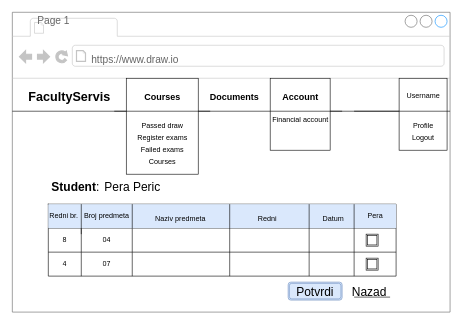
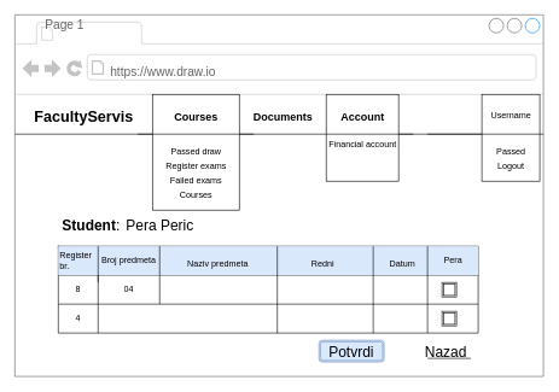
  <mxCell id="0" />
  <mxCell id="1" parent="0" />
  <mxCell id="2" value="" style="strokeWidth=1;shadow=0;dashed=0;align=center;html=1;shape=mxgraph.mockup.containers.browserWindow;rSize=0;strokeColor=#666666;strokeColor2=#008cff;strokeColor3=#c4c4c4;mainText=,;recursiveResize=0;fontStyle=1;verticalAlign=middle;fontSize=20;" parent="1" vertex="1"><mxGeometry x="20" y="20" width="730" height="500" as="geometry" /></mxCell>
  <mxCell id="3" value="Page 1" style="strokeWidth=1;shadow=0;dashed=0;align=center;html=1;shape=mxgraph.mockup.containers.anchor;fontSize=17;fontColor=#666666;align=left;" parent="2" vertex="1"><mxGeometry x="40" y="2" width="110" height="26" as="geometry" /></mxCell>
  <mxCell id="4" value="https://www.draw.io" style="strokeWidth=1;shadow=0;dashed=0;align=center;html=1;shape=mxgraph.mockup.containers.anchor;rSize=0;fontSize=17;fontColor=#666666;align=left;" parent="2" vertex="1"><mxGeometry x="130" y="60" width="250" height="40" as="geometry" /></mxCell>
  <mxCell id="5" value="" style="shape=table;html=1;whiteSpace=wrap;startSize=0;container=1;collapsible=0;childLayout=tableLayout;" parent="2" vertex="1"><mxGeometry x="60" y="320" width="580" height="120" as="geometry" /></mxCell>
  <mxCell id="6" value="" style="shape=partialRectangle;html=1;whiteSpace=wrap;collapsible=0;dropTarget=0;pointerEvents=0;fillColor=#dae8fc;top=0;left=0;bottom=0;right=0;points=[[0,0.5],[1,0.5]];portConstraint=eastwest;strokeColor=#6c8ebf;" parent="5" vertex="1"><mxGeometry width="580" height="40" as="geometry" /></mxCell>
- <mxCell id="7" value="Redni br." style="shape=partialRectangle;html=1;whiteSpace=wrap;connectable=0;fillColor=none;top=0;left=0;bottom=0;right=0;overflow=hidden;align=left;" parent="6" vertex="1"><mxGeometry width="55" height="40" as="geometry" /></mxCell>
+ <mxCell id="7" value="Register br." style="shape=partialRectangle;html=1;whiteSpace=wrap;connectable=0;fillColor=none;top=0;left=0;bottom=0;right=0;overflow=hidden;align=left;" parent="6" vertex="1"><mxGeometry width="55" height="40" as="geometry" /></mxCell>
  <mxCell id="8" value="Broj predmeta" style="shape=partialRectangle;html=1;whiteSpace=wrap;connectable=0;fillColor=none;top=0;left=0;bottom=0;right=0;overflow=hidden;" parent="6" vertex="1"><mxGeometry x="55" width="85" height="40" as="geometry" /></mxCell>
  <mxCell id="9" value="" style="shape=partialRectangle;html=1;whiteSpace=wrap;connectable=0;fillColor=none;top=0;left=0;bottom=0;right=0;overflow=hidden;" parent="6" vertex="1"><mxGeometry x="140" width="440" height="40" as="geometry" /></mxCell>
  <mxCell id="10" value="" style="shape=partialRectangle;html=1;whiteSpace=wrap;collapsible=0;dropTarget=0;pointerEvents=0;fillColor=none;top=0;left=0;bottom=0;right=0;points=[[0,0.5],[1,0.5]];portConstraint=eastwest;" parent="5" vertex="1"><mxGeometry y="40" width="580" height="40" as="geometry" /></mxCell>
  <mxCell id="11" value="8" style="shape=partialRectangle;html=1;whiteSpace=wrap;connectable=0;fillColor=none;top=0;left=0;bottom=0;right=0;overflow=hidden;" parent="10" vertex="1"><mxGeometry width="55" height="40" as="geometry" /></mxCell>
  <mxCell id="12" value="04" style="shape=partialRectangle;html=1;whiteSpace=wrap;connectable=0;fillColor=none;top=0;left=0;bottom=0;right=0;overflow=hidden;" parent="10" vertex="1"><mxGeometry x="55" width="85" height="40" as="geometry" /></mxCell>
  <mxCell id="13" value="" style="shape=partialRectangle;html=1;whiteSpace=wrap;connectable=0;fillColor=none;top=0;left=0;bottom=0;right=0;overflow=hidden;" parent="10" vertex="1"><mxGeometry x="140" width="440" height="40" as="geometry" /></mxCell>
  <mxCell id="14" value="" style="shape=partialRectangle;html=1;whiteSpace=wrap;collapsible=0;dropTarget=0;pointerEvents=0;fillColor=none;top=0;left=0;bottom=0;right=0;points=[[0,0.5],[1,0.5]];portConstraint=eastwest;" parent="5" vertex="1"><mxGeometry y="80" width="580" height="40" as="geometry" /></mxCell>
  <mxCell id="15" value="4" style="shape=partialRectangle;html=1;whiteSpace=wrap;connectable=0;fillColor=none;top=0;left=0;bottom=0;right=0;overflow=hidden;" parent="14" vertex="1"><mxGeometry width="55" height="40" as="geometry" /></mxCell>
- <mxCell id="16" value="07" style="shape=partialRectangle;html=1;whiteSpace=wrap;connectable=0;fillColor=none;top=0;left=0;bottom=0;right=0;overflow=hidden;" parent="14" vertex="1"><mxGeometry x="55" width="85" height="40" as="geometry" /></mxCell>
  <mxCell id="17" value="" style="shape=partialRectangle;html=1;whiteSpace=wrap;connectable=0;fillColor=none;top=0;left=0;bottom=0;right=0;overflow=hidden;" parent="14" vertex="1"><mxGeometry x="140" width="440" height="40" as="geometry" /></mxCell>
  <mxCell id="18" value="&lt;font style=&quot;font-size: 20px&quot;&gt;&lt;b&gt;Student&lt;/b&gt;:&lt;/font&gt;" style="text;html=1;align=center;verticalAlign=middle;resizable=0;points=[];autosize=1;rotation=0;" parent="2" vertex="1"><mxGeometry x="55" y="280" width="100" height="20" as="geometry" /></mxCell>
  <mxCell id="19" value="Pera Peric" style="text;html=1;align=center;verticalAlign=middle;resizable=0;points=[];autosize=1;fontSize=20;" parent="2" vertex="1"><mxGeometry x="145" y="275" width="110" height="30" as="geometry" /></mxCell>
  <mxCell id="20" value="" style="line;strokeWidth=1;html=1;perimeter=backbonePerimeter;points=[];outlineConnect=0;fontSize=20;align=center;" parent="2" vertex="1"><mxGeometry y="160" width="720" height="10" as="geometry" /></mxCell>
  <mxCell id="21" value="&lt;font style=&quot;font-size: 21px&quot;&gt;&lt;b&gt;FacultyServis&lt;/b&gt;&lt;/font&gt;" style="text;html=1;align=center;verticalAlign=middle;resizable=0;points=[];autosize=1;fontSize=20;" parent="2" vertex="1"><mxGeometry x="20" y="125" width="150" height="30" as="geometry" /></mxCell>
  <mxCell id="22" value="" style="line;strokeWidth=1;direction=south;html=1;perimeter=backbonePerimeter;points=[];outlineConnect=0;fontSize=20;align=center;" parent="2" vertex="1"><mxGeometry x="110" y="320" width="10" height="50" as="geometry" /></mxCell>
  <mxCell id="23" value="" style="line;strokeWidth=1;direction=south;html=1;perimeter=backbonePerimeter;points=[];outlineConnect=0;fontSize=20;align=center;" parent="2" vertex="1"><mxGeometry x="190" y="320" width="20" height="40" as="geometry" /></mxCell>
  <mxCell id="24" value="&lt;font style=&quot;font-size: 12px&quot;&gt;Naziv predmeta&lt;/font&gt;" style="text;html=1;align=center;verticalAlign=middle;resizable=0;points=[];autosize=1;fontSize=20;" parent="2" vertex="1"><mxGeometry x="230" y="325" width="100" height="30" as="geometry" /></mxCell>
  <mxCell id="25" value="" style="line;strokeWidth=1;direction=south;html=1;perimeter=backbonePerimeter;points=[];outlineConnect=0;fontSize=20;align=center;" parent="2" vertex="1"><mxGeometry x="357.5" y="320" width="10" height="120" as="geometry" /></mxCell>
  <mxCell id="26" value="&lt;font style=&quot;font-size: 12px&quot;&gt;Redni&lt;/font&gt;" style="text;html=1;align=center;verticalAlign=middle;resizable=0;points=[];autosize=1;fontSize=20;" parent="2" vertex="1"><mxGeometry x="390" y="325" width="70" height="30" as="geometry" /></mxCell>
  <mxCell id="27" value="" style="line;strokeWidth=1;direction=south;html=1;perimeter=backbonePerimeter;points=[];outlineConnect=0;fontSize=20;align=center;" parent="2" vertex="1"><mxGeometry x="490" y="320" width="10" height="120" as="geometry" /></mxCell>
  <mxCell id="28" value="&lt;font style=&quot;font-size: 12px&quot;&gt;Datum&lt;/font&gt;" style="text;html=1;align=center;verticalAlign=middle;resizable=0;points=[];autosize=1;fontSize=20;" parent="2" vertex="1"><mxGeometry x="510" y="325" width="50" height="30" as="geometry" /></mxCell>
  <mxCell id="29" value="" style="line;strokeWidth=1;direction=south;html=1;perimeter=backbonePerimeter;points=[];outlineConnect=0;fontSize=20;align=center;" parent="2" vertex="1"><mxGeometry x="565" y="320" width="10" height="120" as="geometry" /></mxCell>
  <mxCell id="30" value="&lt;font style=&quot;font-size: 12px&quot;&gt;Pera&lt;/font&gt;" style="text;html=1;align=center;verticalAlign=middle;resizable=0;points=[];autosize=1;fontSize=20;" parent="2" vertex="1"><mxGeometry x="580" y="320" width="50" height="30" as="geometry" /></mxCell>
  <mxCell id="31" value="" style="shape=ext;double=1;whiteSpace=wrap;html=1;aspect=fixed;strokeWidth=1;fontSize=20;align=center;" parent="2" vertex="1"><mxGeometry x="590" y="370" width="20" height="20" as="geometry" /></mxCell>
  <mxCell id="32" value="" style="shape=ext;double=1;whiteSpace=wrap;html=1;aspect=fixed;strokeWidth=1;fontSize=20;align=center;" parent="2" vertex="1"><mxGeometry x="590" y="410" width="20" height="20" as="geometry" /></mxCell>
- <mxCell id="33" value="Potvrdi" style="shape=ext;double=1;rounded=1;whiteSpace=wrap;html=1;strokeWidth=1;fontSize=20;align=center;fillColor=#dae8fc;strokeColor=#6c8ebf;" parent="2" vertex="1"><mxGeometry x="460" y="450" width="90" height="30" as="geometry" /></mxCell>
+ <mxCell id="33" value="Potvrdi" style="shape=ext;double=1;rounded=1;whiteSpace=wrap;html=1;strokeWidth=1;fontSize=20;align=center;fillColor=#dae8fc;strokeColor=#6c8ebf;" parent="2" vertex="1"><mxGeometry x="420" y="450" width="90" height="30" as="geometry" /></mxCell>
  <mxCell id="34" value="Nazad" style="text;html=1;align=center;verticalAlign=middle;resizable=0;points=[];autosize=1;fontSize=20;" parent="2" vertex="1"><mxGeometry x="560" y="450" width="70" height="30" as="geometry" /></mxCell>
  <mxCell id="35" value="" style="line;strokeWidth=1;html=1;perimeter=backbonePerimeter;points=[];outlineConnect=0;fontSize=20;align=center;" parent="2" vertex="1"><mxGeometry x="570" y="470" width="60" height="10" as="geometry" /></mxCell>
  <mxCell id="36" value="" style="rounded=0;whiteSpace=wrap;html=1;strokeWidth=1;direction=south;" vertex="1" parent="2"><mxGeometry x="190" y="110" width="120" height="160" as="geometry" /></mxCell>
  <mxCell id="37" value="" style="line;strokeWidth=1;html=1;perimeter=backbonePerimeter;points=[];outlineConnect=0;" vertex="1" parent="2"><mxGeometry x="170" y="160" width="160" height="10" as="geometry" /></mxCell>
  <mxCell id="38" value="&lt;b&gt;&lt;font style=&quot;font-size: 15px&quot;&gt;Courses&lt;/font&gt;&lt;/b&gt;" style="text;html=1;align=center;verticalAlign=middle;resizable=0;points=[];autosize=1;" vertex="1" parent="2"><mxGeometry x="210" y="130" width="80" height="20" as="geometry" /></mxCell>
  <mxCell id="39" value="Passed draw" style="text;html=1;align=center;verticalAlign=middle;resizable=0;points=[];autosize=1;" vertex="1" parent="2"><mxGeometry x="205" y="180" width="90" height="20" as="geometry" /></mxCell>
  <mxCell id="40" value="Register exams" style="text;html=1;align=center;verticalAlign=middle;resizable=0;points=[];autosize=1;" vertex="1" parent="2"><mxGeometry x="200" y="200" width="100" height="20" as="geometry" /></mxCell>
  <mxCell id="41" value="Failed exams" style="text;html=1;align=center;verticalAlign=middle;resizable=0;points=[];autosize=1;" vertex="1" parent="2"><mxGeometry x="205" y="220" width="90" height="20" as="geometry" /></mxCell>
  <mxCell id="42" value="Courses" style="text;html=1;align=center;verticalAlign=middle;resizable=0;points=[];autosize=1;" vertex="1" parent="2"><mxGeometry x="220" y="240" width="60" height="20" as="geometry" /></mxCell>
  <mxCell id="43" value="&lt;b&gt;&lt;font style=&quot;font-size: 15px&quot;&gt;Documents&lt;/font&gt;&lt;/b&gt;" style="text;html=1;align=center;verticalAlign=middle;resizable=0;points=[];autosize=1;" vertex="1" parent="2"><mxGeometry x="320" y="130" width="100" height="20" as="geometry" /></mxCell>
  <mxCell id="44" value="" style="rounded=0;whiteSpace=wrap;html=1;strokeWidth=1;direction=south;shadow=0;" vertex="1" parent="2"><mxGeometry x="430" y="110" width="100" height="120" as="geometry" /></mxCell>
  <mxCell id="45" value="&lt;b&gt;&lt;font style=&quot;font-size: 15px&quot;&gt;Account&lt;/font&gt;&lt;/b&gt;" style="text;html=1;align=center;verticalAlign=middle;resizable=0;points=[];autosize=1;" vertex="1" parent="2"><mxGeometry x="440" y="130" width="80" height="20" as="geometry" /></mxCell>
  <mxCell id="46" value="" style="line;strokeWidth=1;html=1;perimeter=backbonePerimeter;points=[];outlineConnect=0;shadow=0;gradientColor=none;" vertex="1" parent="2"><mxGeometry x="430" y="160" width="120" height="10" as="geometry" /></mxCell>
  <mxCell id="47" value="Financial account" style="text;html=1;align=center;verticalAlign=middle;resizable=0;points=[];autosize=1;" vertex="1" parent="2"><mxGeometry x="425" y="170" width="110" height="20" as="geometry" /></mxCell>
  <mxCell id="48" value="" style="rounded=0;whiteSpace=wrap;html=1;shadow=0;strokeWidth=1;gradientColor=none;direction=south;" vertex="1" parent="2"><mxGeometry x="645" y="110" width="80" height="120" as="geometry" /></mxCell>
  <mxCell id="49" value="" style="line;strokeWidth=1;html=1;perimeter=backbonePerimeter;points=[];outlineConnect=0;shadow=0;gradientColor=none;" vertex="1" parent="2"><mxGeometry x="570" y="160" width="160" height="10" as="geometry" /></mxCell>
  <mxCell id="50" value="Username" style="text;html=1;align=center;verticalAlign=middle;resizable=0;points=[];autosize=1;" vertex="1" parent="2"><mxGeometry x="650" y="130" width="70" height="20" as="geometry" /></mxCell>
- <mxCell id="51" value="Profile" style="text;html=1;align=center;verticalAlign=middle;resizable=0;points=[];autosize=1;" vertex="1" parent="2"><mxGeometry x="660" y="180" width="50" height="20" as="geometry" /></mxCell>
+ <mxCell id="51" value="Passed" style="text;html=1;align=center;verticalAlign=middle;resizable=0;points=[];autosize=1;" vertex="1" parent="2"><mxGeometry x="660" y="180" width="50" height="20" as="geometry" /></mxCell>
  <mxCell id="52" value="Logout" style="text;html=1;align=center;verticalAlign=middle;resizable=0;points=[];autosize=1;" vertex="1" parent="2"><mxGeometry x="660" y="200" width="50" height="20" as="geometry" /></mxCell>
